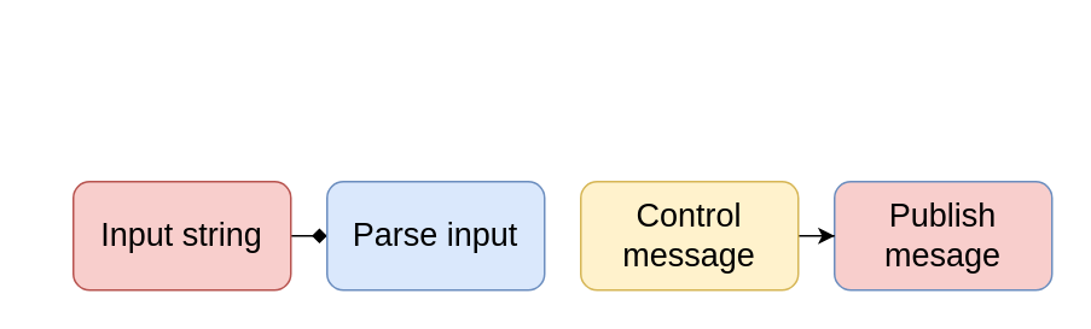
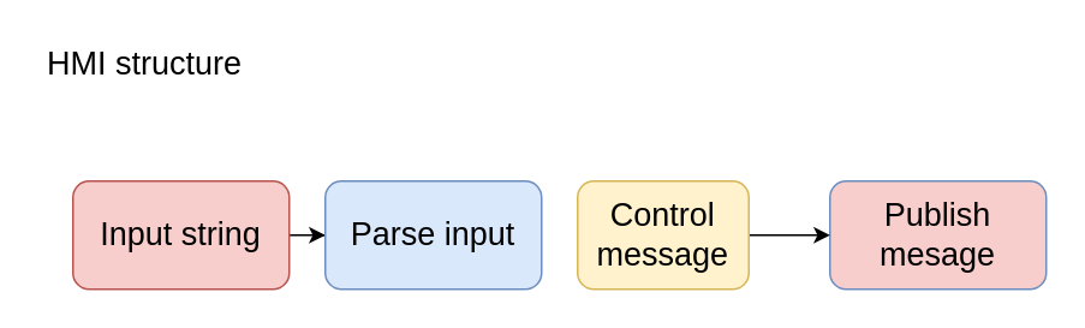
  <mxCell id="0" />
  <mxCell id="1" parent="0" />
  <mxCell id="2" value="Publish mesage" style="rounded=1;whiteSpace=wrap;html=1;fillColor=#f8cecc;strokeColor=#6c8ebf;fontSize=18;" vertex="1" parent="1"><mxGeometry x="460" y="100" width="120" height="60" as="geometry" /></mxCell>
+ <mxCell id="3" value="HMI structure" style="text;html=1;align=center;verticalAlign=middle;whiteSpace=wrap;rounded=0;fontSize=18;" vertex="1" parent="1"><mxGeometry x="20" y="20" width="120" height="30" as="geometry" /></mxCell>
  <mxCell id="4" value="" style="edgeStyle=orthogonalEdgeStyle;rounded=0;orthogonalLoop=1;jettySize=auto;html=1;" edge="1" parent="1" source="5" target="2"><mxGeometry relative="1" as="geometry" /></mxCell>
- <mxCell id="5" value="Control message" style="rounded=1;whiteSpace=wrap;html=1;fillColor=#fff2cc;strokeColor=#d6b656;fontSize=18;" vertex="1" parent="1"><mxGeometry x="320" y="100" width="120" height="60" as="geometry" /></mxCell>
- <mxCell id="6" value="" style="edgeStyle=orthogonalEdgeStyle;rounded=0;orthogonalLoop=1;jettySize=auto;html=1;endArrow=diamond;" edge="1" parent="1" source="7" target="8"><mxGeometry relative="1" as="geometry" /></mxCell>
+ <mxCell id="5" value="Control message" style="rounded=1;whiteSpace=wrap;html=1;fillColor=#fff2cc;strokeColor=#d6b656;fontSize=18;" vertex="1" parent="1"><mxGeometry x="320" y="100" width="95" height="60" as="geometry" /></mxCell>
+ <mxCell id="6" value="" style="edgeStyle=orthogonalEdgeStyle;rounded=0;orthogonalLoop=1;jettySize=auto;html=1;" edge="1" parent="1" source="7" target="8"><mxGeometry relative="1" as="geometry" /></mxCell>
  <mxCell id="7" value="Input string" style="rounded=1;whiteSpace=wrap;html=1;fillColor=#f8cecc;strokeColor=#b85450;fontSize=18;" vertex="1" parent="1"><mxGeometry x="40" y="100" width="120" height="60" as="geometry" /></mxCell>
  <mxCell id="8" value="Parse input" style="rounded=1;whiteSpace=wrap;html=1;fillColor=#dae8fc;strokeColor=#6c8ebf;fontSize=18;" vertex="1" parent="1"><mxGeometry x="180" y="100" width="120" height="60" as="geometry" /></mxCell>
